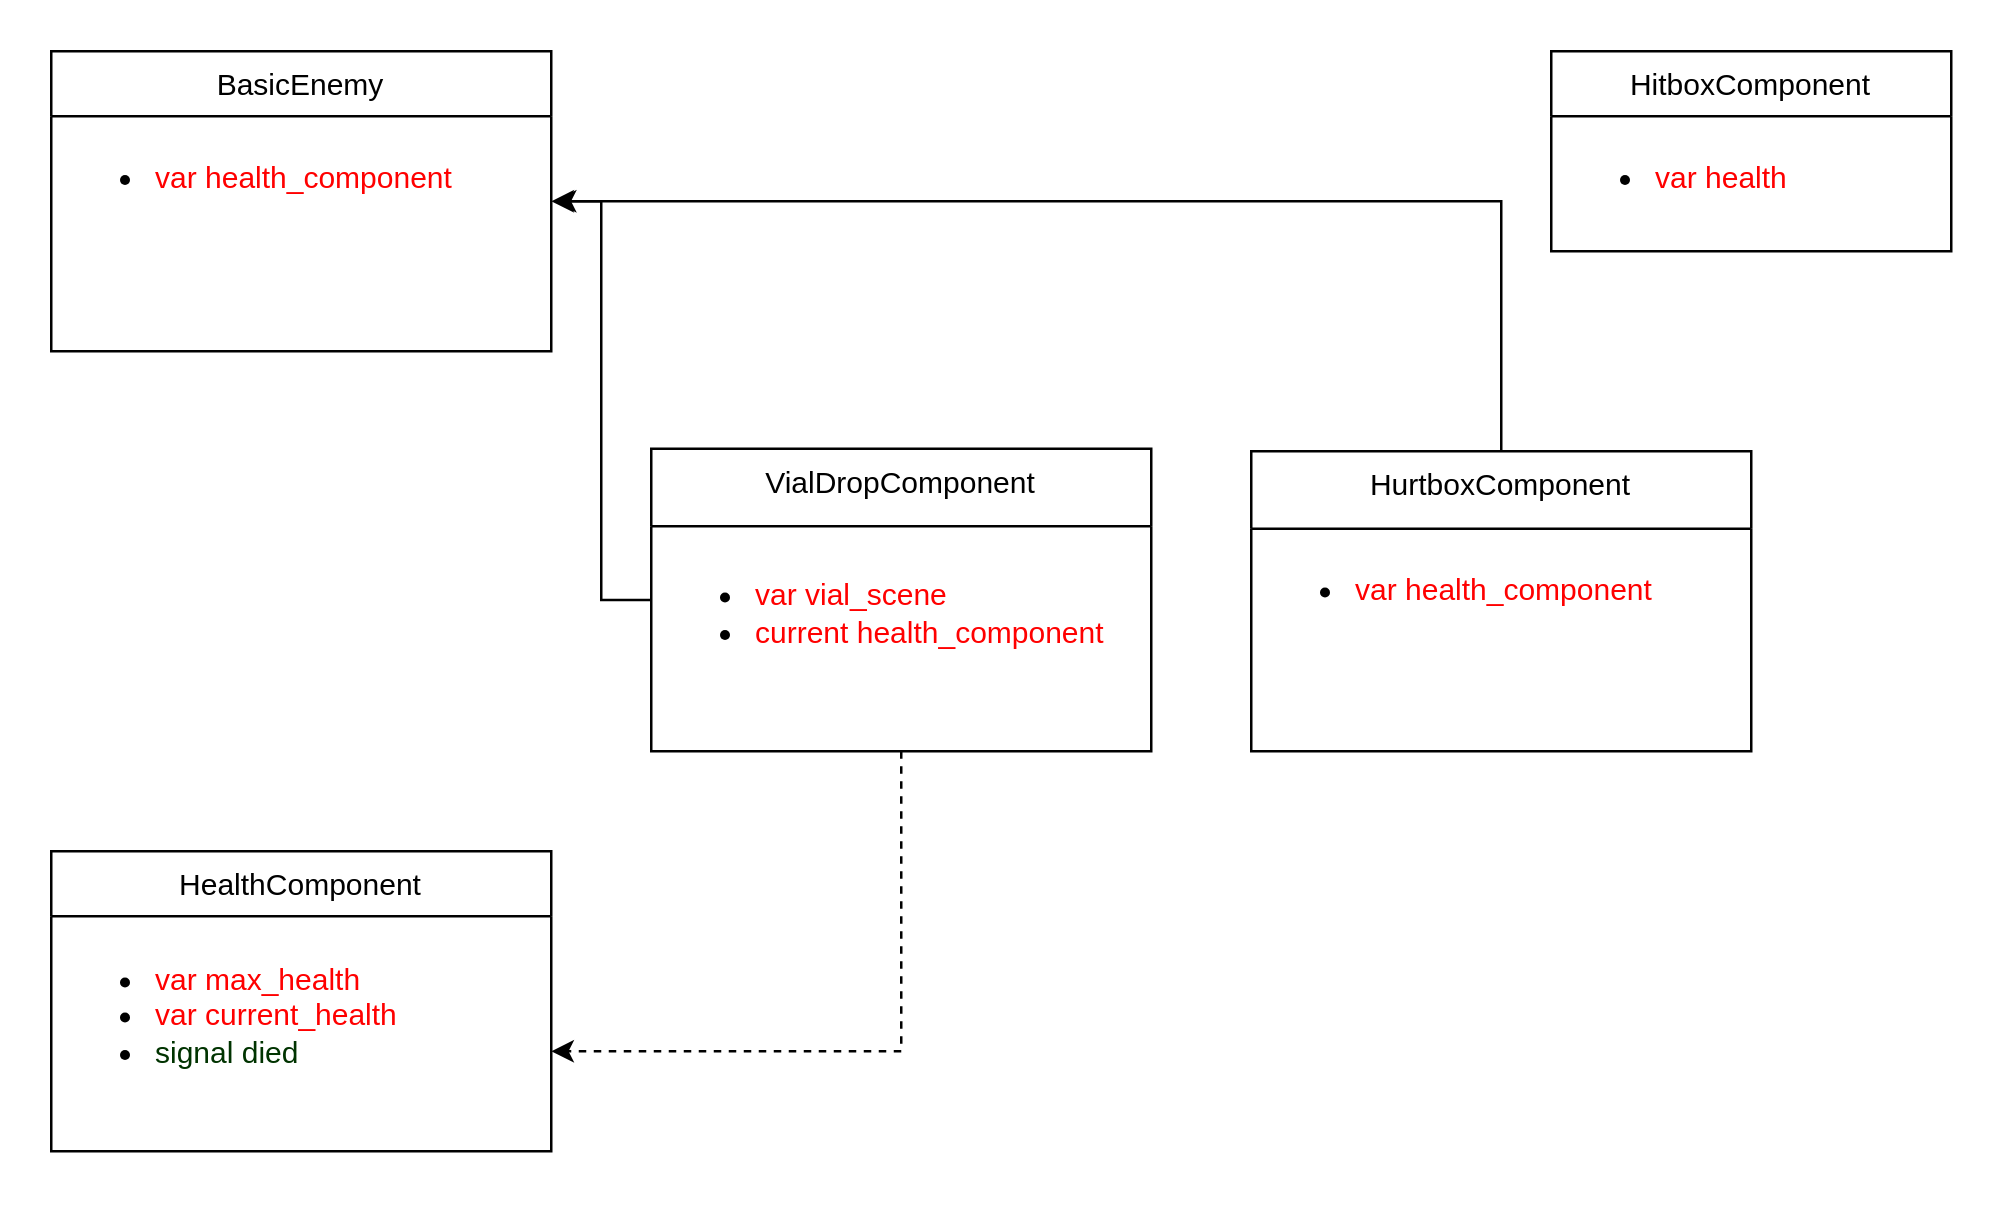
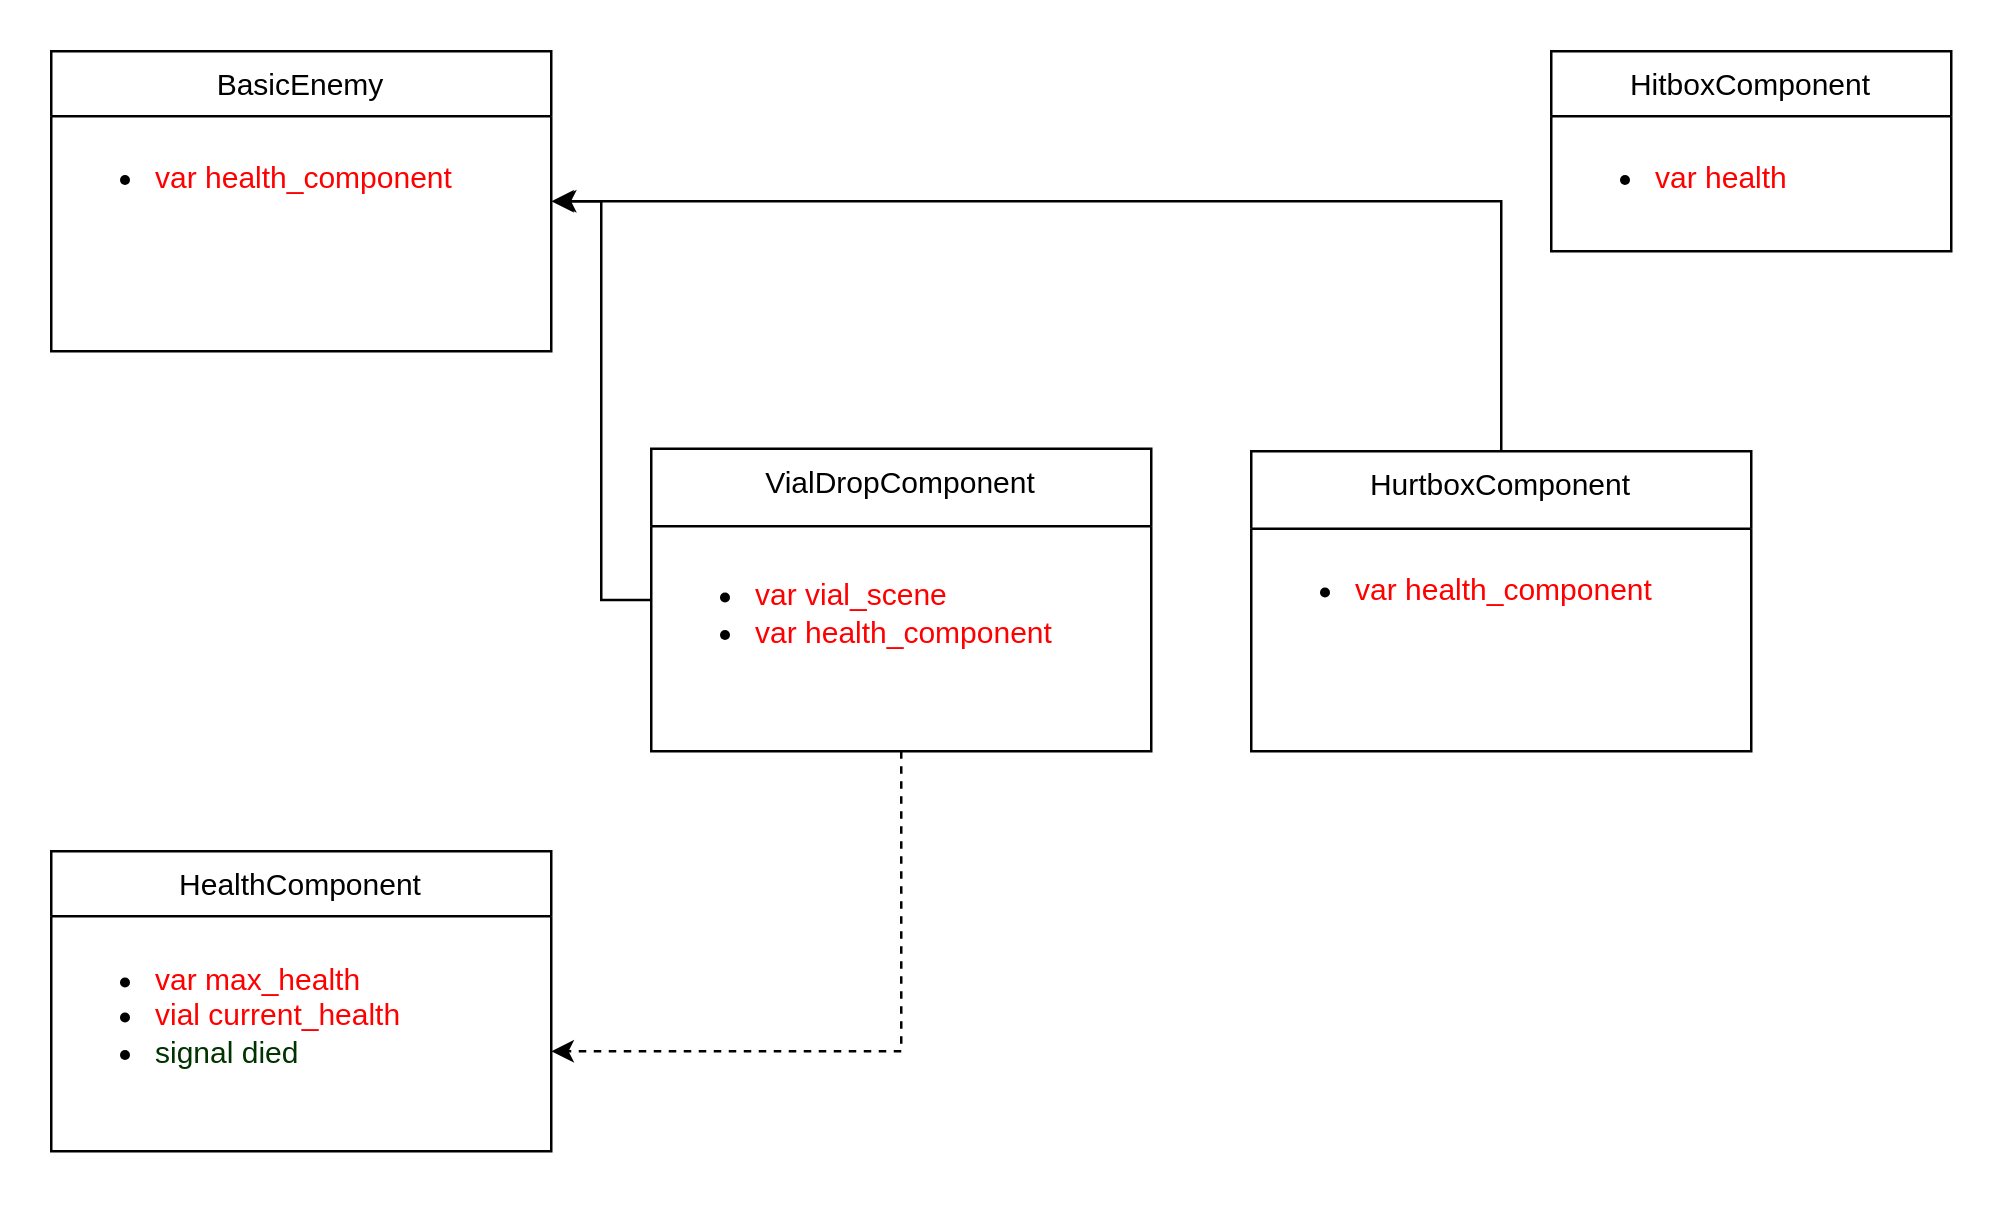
  <mxCell id="0" />
  <mxCell id="1" parent="0" />
  <mxCell id="2" value="BasicEnemy" style="swimlane;fontStyle=0;align=center;verticalAlign=top;childLayout=stackLayout;horizontal=1;startSize=26;horizontalStack=0;resizeParent=1;resizeLast=0;collapsible=1;marginBottom=0;rounded=0;shadow=0;strokeWidth=1;" parent="1" vertex="1"><mxGeometry x="20" y="20" width="200" height="120" as="geometry"><mxRectangle x="230" y="140" width="160" height="26" as="alternateBounds" /></mxGeometry></mxCell>
  <mxCell id="3" value="&lt;div align=&quot;left&quot;&gt;&lt;ul&gt;&lt;li&gt;&lt;font color=&quot;#ff0000&quot;&gt;var health_component&lt;br&gt;&lt;/font&gt;&lt;/li&gt;&lt;/ul&gt;&lt;/div&gt;" style="text;html=1;align=left;verticalAlign=middle;resizable=0;points=[];autosize=1;strokeColor=none;fillColor=none;" vertex="1" parent="2"><mxGeometry y="26" width="200" height="50" as="geometry" /></mxCell>
  <mxCell id="4" value="HitboxComponent&#10;" style="swimlane;fontStyle=0;align=center;verticalAlign=top;childLayout=stackLayout;horizontal=1;startSize=26;horizontalStack=0;resizeParent=1;resizeLast=0;collapsible=1;marginBottom=0;rounded=0;shadow=0;strokeWidth=1;" parent="1" vertex="1"><mxGeometry x="620" y="20" width="160" height="80" as="geometry"><mxRectangle x="130" y="380" width="160" height="26" as="alternateBounds" /></mxGeometry></mxCell>
  <mxCell id="5" value="&lt;ul&gt;&lt;li&gt;&lt;font color=&quot;#ff0000&quot;&gt;var health&lt;br&gt;&lt;/font&gt;&lt;/li&gt;&lt;/ul&gt;" style="text;html=1;align=left;verticalAlign=middle;resizable=0;points=[];autosize=1;strokeColor=none;fillColor=none;" vertex="1" parent="4"><mxGeometry y="26" width="160" height="50" as="geometry" /></mxCell>
  <mxCell id="6" value="HealthComponent" style="swimlane;fontStyle=0;align=center;verticalAlign=top;childLayout=stackLayout;horizontal=1;startSize=26;horizontalStack=0;resizeParent=1;resizeLast=0;collapsible=1;marginBottom=0;rounded=0;shadow=0;strokeWidth=1;" parent="1" vertex="1"><mxGeometry x="20" y="340" width="200" height="120" as="geometry"><mxRectangle x="340" y="380" width="170" height="26" as="alternateBounds" /></mxGeometry></mxCell>
- <mxCell id="7" value="&lt;div align=&quot;left&quot;&gt;&lt;ul&gt;&lt;li&gt;&lt;font color=&quot;#ff0000&quot;&gt;var max_health&lt;/font&gt;&lt;/li&gt;&lt;li&gt;&lt;font color=&quot;#ff0000&quot;&gt;var current_health&lt;/font&gt;&lt;/li&gt;&lt;li&gt;&lt;font color=&quot;#003300&quot;&gt;signal died&lt;/font&gt;&lt;br&gt;&lt;/li&gt;&lt;/ul&gt;&lt;/div&gt;" style="text;html=1;align=left;verticalAlign=middle;resizable=0;points=[];autosize=1;strokeColor=none;fillColor=none;" vertex="1" parent="6"><mxGeometry y="26" width="200" height="80" as="geometry" /></mxCell>
+ <mxCell id="7" value="&lt;div align=&quot;left&quot;&gt;&lt;ul&gt;&lt;li&gt;&lt;font color=&quot;#ff0000&quot;&gt;var max_health&lt;/font&gt;&lt;/li&gt;&lt;li&gt;&lt;font color=&quot;#ff0000&quot;&gt;vial current_health&lt;/font&gt;&lt;/li&gt;&lt;li&gt;&lt;font color=&quot;#003300&quot;&gt;signal died&lt;/font&gt;&lt;br&gt;&lt;/li&gt;&lt;/ul&gt;&lt;/div&gt;" style="text;html=1;align=left;verticalAlign=middle;resizable=0;points=[];autosize=1;strokeColor=none;fillColor=none;" vertex="1" parent="6"><mxGeometry y="26" width="200" height="80" as="geometry" /></mxCell>
  <mxCell id="8" value="VialDropComponent" style="swimlane;fontStyle=0;align=center;verticalAlign=top;childLayout=stackLayout;horizontal=1;startSize=31;horizontalStack=0;resizeParent=1;resizeLast=0;collapsible=1;marginBottom=0;rounded=0;shadow=0;strokeWidth=1;" vertex="1" parent="1"><mxGeometry x="260" y="179" width="200" height="121" as="geometry"><mxRectangle x="280" y="199" width="170" height="26" as="alternateBounds" /></mxGeometry></mxCell>
- <mxCell id="9" value="&lt;div&gt;&lt;ul&gt;&lt;li&gt;&lt;font color=&quot;#ff0000&quot;&gt;var vial_scene&lt;/font&gt;&lt;/li&gt;&lt;li&gt;&lt;font color=&quot;#ff0000&quot;&gt;current health_component&lt;/font&gt;&lt;/li&gt;&lt;/ul&gt;&lt;/div&gt;" style="text;html=1;align=left;verticalAlign=middle;resizable=0;points=[];autosize=1;strokeColor=none;fillColor=none;" vertex="1" parent="8"><mxGeometry y="31" width="200" height="70" as="geometry" /></mxCell>
+ <mxCell id="9" value="&lt;div&gt;&lt;ul&gt;&lt;li&gt;&lt;font color=&quot;#ff0000&quot;&gt;var vial_scene&lt;/font&gt;&lt;/li&gt;&lt;li&gt;&lt;font color=&quot;#ff0000&quot;&gt;var health_component&lt;/font&gt;&lt;/li&gt;&lt;/ul&gt;&lt;/div&gt;" style="text;html=1;align=left;verticalAlign=middle;resizable=0;points=[];autosize=1;strokeColor=none;fillColor=none;" vertex="1" parent="8"><mxGeometry y="31" width="200" height="70" as="geometry" /></mxCell>
  <mxCell id="10" style="edgeStyle=orthogonalEdgeStyle;rounded=0;orthogonalLoop=1;jettySize=auto;html=1;exitX=0.5;exitY=0;exitDx=0;exitDy=0;entryX=1;entryY=0.68;entryDx=0;entryDy=0;entryPerimeter=0;" edge="1" parent="1" source="11" target="3"><mxGeometry relative="1" as="geometry"><mxPoint x="500" y="80" as="targetPoint" /></mxGeometry></mxCell>
  <mxCell id="11" value="HurtboxComponent" style="swimlane;fontStyle=0;align=center;verticalAlign=top;childLayout=stackLayout;horizontal=1;startSize=31;horizontalStack=0;resizeParent=1;resizeLast=0;collapsible=1;marginBottom=0;rounded=0;shadow=0;strokeWidth=1;" vertex="1" parent="1"><mxGeometry x="500" y="180" width="200" height="120" as="geometry"><mxRectangle x="340" y="380" width="170" height="26" as="alternateBounds" /></mxGeometry></mxCell>
  <mxCell id="12" value="&lt;div&gt;&lt;ul&gt;&lt;li&gt;&lt;font color=&quot;#ff0000&quot;&gt;var health_component&lt;br&gt;&lt;/font&gt;&lt;/li&gt;&lt;/ul&gt;&lt;/div&gt;" style="text;html=1;align=left;verticalAlign=middle;resizable=0;points=[];autosize=1;strokeColor=none;fillColor=none;" vertex="1" parent="11"><mxGeometry y="31" width="200" height="50" as="geometry" /></mxCell>
  <mxCell id="13" style="edgeStyle=orthogonalEdgeStyle;rounded=0;orthogonalLoop=1;jettySize=auto;html=1;entryX=1.005;entryY=0.68;entryDx=0;entryDy=0;entryPerimeter=0;" edge="1" parent="1" source="8" target="3"><mxGeometry relative="1" as="geometry" /></mxCell>
  <mxCell id="14" style="edgeStyle=orthogonalEdgeStyle;rounded=0;orthogonalLoop=1;jettySize=auto;html=1;exitX=0.5;exitY=1;exitDx=0;exitDy=0;entryX=1;entryY=0.675;entryDx=0;entryDy=0;entryPerimeter=0;dashed=1;" edge="1" parent="1" source="8" target="7"><mxGeometry relative="1" as="geometry" /></mxCell>
